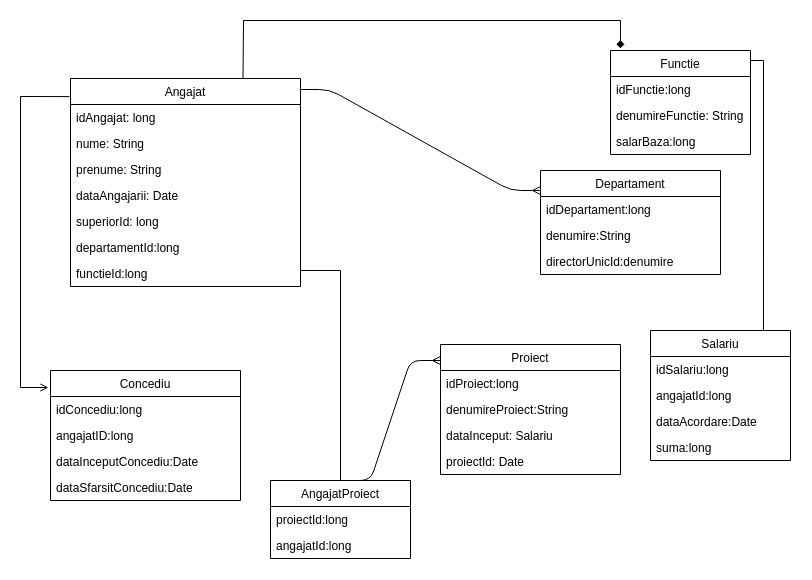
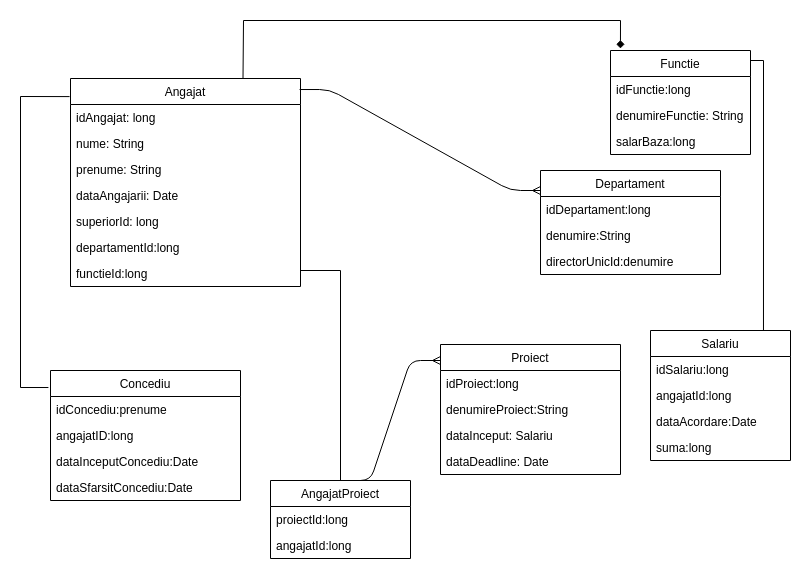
  <mxCell id="0" />
  <mxCell id="1" parent="0" />
  <mxCell id="2" value="Angajat" style="swimlane;fontStyle=0;childLayout=stackLayout;horizontal=1;startSize=26;fillColor=none;horizontalStack=0;resizeParent=1;resizeParentMax=0;resizeLast=0;collapsible=1;marginBottom=0;" parent="1" vertex="1"><mxGeometry x="70" y="78" width="230" height="208" as="geometry" /></mxCell>
  <mxCell id="3" value="idAngajat: long" style="text;strokeColor=none;fillColor=none;align=left;verticalAlign=top;spacingLeft=4;spacingRight=4;overflow=hidden;rotatable=0;points=[[0,0.5],[1,0.5]];portConstraint=eastwest;" parent="2" vertex="1"><mxGeometry y="26" width="230" height="26" as="geometry" /></mxCell>
  <mxCell id="4" value="nume: String" style="text;strokeColor=none;fillColor=none;align=left;verticalAlign=top;spacingLeft=4;spacingRight=4;overflow=hidden;rotatable=0;points=[[0,0.5],[1,0.5]];portConstraint=eastwest;" parent="2" vertex="1"><mxGeometry y="52" width="230" height="26" as="geometry" /></mxCell>
  <mxCell id="5" value="prenume: String" style="text;strokeColor=none;fillColor=none;align=left;verticalAlign=top;spacingLeft=4;spacingRight=4;overflow=hidden;rotatable=0;points=[[0,0.5],[1,0.5]];portConstraint=eastwest;" parent="2" vertex="1"><mxGeometry y="78" width="230" height="26" as="geometry" /></mxCell>
  <mxCell id="6" value="dataAngajarii: Date" style="text;strokeColor=none;fillColor=none;align=left;verticalAlign=top;spacingLeft=4;spacingRight=4;overflow=hidden;rotatable=0;points=[[0,0.5],[1,0.5]];portConstraint=eastwest;" parent="2" vertex="1"><mxGeometry y="104" width="230" height="26" as="geometry" /></mxCell>
  <mxCell id="7" value="superiorId: long" style="text;strokeColor=none;fillColor=none;align=left;verticalAlign=top;spacingLeft=4;spacingRight=4;overflow=hidden;rotatable=0;points=[[0,0.5],[1,0.5]];portConstraint=eastwest;" parent="2" vertex="1"><mxGeometry y="130" width="230" height="26" as="geometry" /></mxCell>
  <mxCell id="8" value="departamentId:long" style="text;strokeColor=none;fillColor=none;align=left;verticalAlign=top;spacingLeft=4;spacingRight=4;overflow=hidden;rotatable=0;points=[[0,0.5],[1,0.5]];portConstraint=eastwest;" parent="2" vertex="1"><mxGeometry y="156" width="230" height="26" as="geometry" /></mxCell>
  <mxCell id="9" value="functieId:long" style="text;strokeColor=none;fillColor=none;align=left;verticalAlign=top;spacingLeft=4;spacingRight=4;overflow=hidden;rotatable=0;points=[[0,0.5],[1,0.5]];portConstraint=eastwest;" parent="2" vertex="1"><mxGeometry y="182" width="230" height="26" as="geometry" /></mxCell>
  <mxCell id="10" value="Functie" style="swimlane;fontStyle=0;childLayout=stackLayout;horizontal=1;startSize=26;fillColor=none;horizontalStack=0;resizeParent=1;resizeParentMax=0;resizeLast=0;collapsible=1;marginBottom=0;" parent="1" vertex="1"><mxGeometry x="610" y="50" width="140" height="104" as="geometry" /></mxCell>
  <mxCell id="11" value="idFunctie:long" style="text;strokeColor=none;fillColor=none;align=left;verticalAlign=top;spacingLeft=4;spacingRight=4;overflow=hidden;rotatable=0;points=[[0,0.5],[1,0.5]];portConstraint=eastwest;" parent="10" vertex="1"><mxGeometry y="26" width="140" height="26" as="geometry" /></mxCell>
  <mxCell id="12" value="denumireFunctie: String" style="text;strokeColor=none;fillColor=none;align=left;verticalAlign=top;spacingLeft=4;spacingRight=4;overflow=hidden;rotatable=0;points=[[0,0.5],[1,0.5]];portConstraint=eastwest;" parent="10" vertex="1"><mxGeometry y="52" width="140" height="26" as="geometry" /></mxCell>
  <mxCell id="13" value="salarBaza:long" style="text;strokeColor=none;fillColor=none;align=left;verticalAlign=top;spacingLeft=4;spacingRight=4;overflow=hidden;rotatable=0;points=[[0,0.5],[1,0.5]];portConstraint=eastwest;" parent="10" vertex="1"><mxGeometry y="78" width="140" height="26" as="geometry" /></mxCell>
  <mxCell id="14" value="Proiect" style="swimlane;fontStyle=0;childLayout=stackLayout;horizontal=1;startSize=26;fillColor=none;horizontalStack=0;resizeParent=1;resizeParentMax=0;resizeLast=0;collapsible=1;marginBottom=0;" parent="1" vertex="1"><mxGeometry x="440" y="344" width="180" height="130" as="geometry" /></mxCell>
  <mxCell id="15" value="idProiect:long" style="text;strokeColor=none;fillColor=none;align=left;verticalAlign=top;spacingLeft=4;spacingRight=4;overflow=hidden;rotatable=0;points=[[0,0.5],[1,0.5]];portConstraint=eastwest;" parent="14" vertex="1"><mxGeometry y="26" width="180" height="26" as="geometry" /></mxCell>
  <mxCell id="16" value="denumireProiect:String" style="text;strokeColor=none;fillColor=none;align=left;verticalAlign=top;spacingLeft=4;spacingRight=4;overflow=hidden;rotatable=0;points=[[0,0.5],[1,0.5]];portConstraint=eastwest;" parent="14" vertex="1"><mxGeometry y="52" width="180" height="26" as="geometry" /></mxCell>
  <mxCell id="17" value="dataInceput: Salariu" style="text;strokeColor=none;fillColor=none;align=left;verticalAlign=top;spacingLeft=4;spacingRight=4;overflow=hidden;rotatable=0;points=[[0,0.5],[1,0.5]];portConstraint=eastwest;" parent="14" vertex="1"><mxGeometry y="78" width="180" height="26" as="geometry" /></mxCell>
- <mxCell id="18" value="proiectId: Date" style="text;strokeColor=none;fillColor=none;align=left;verticalAlign=top;spacingLeft=4;spacingRight=4;overflow=hidden;rotatable=0;points=[[0,0.5],[1,0.5]];portConstraint=eastwest;" parent="14" vertex="1"><mxGeometry y="104" width="180" height="26" as="geometry" /></mxCell>
+ <mxCell id="18" value="dataDeadline: Date" style="text;strokeColor=none;fillColor=none;align=left;verticalAlign=top;spacingLeft=4;spacingRight=4;overflow=hidden;rotatable=0;points=[[0,0.5],[1,0.5]];portConstraint=eastwest;" parent="14" vertex="1"><mxGeometry y="104" width="180" height="26" as="geometry" /></mxCell>
  <mxCell id="19" value="Concediu" style="swimlane;fontStyle=0;childLayout=stackLayout;horizontal=1;startSize=26;fillColor=none;horizontalStack=0;resizeParent=1;resizeParentMax=0;resizeLast=0;collapsible=1;marginBottom=0;" parent="1" vertex="1"><mxGeometry x="50" y="370" width="190" height="130" as="geometry" /></mxCell>
- <mxCell id="20" value="idConcediu:long" style="text;strokeColor=none;fillColor=none;align=left;verticalAlign=top;spacingLeft=4;spacingRight=4;overflow=hidden;rotatable=0;points=[[0,0.5],[1,0.5]];portConstraint=eastwest;" parent="19" vertex="1"><mxGeometry y="26" width="190" height="26" as="geometry" /></mxCell>
+ <mxCell id="20" value="idConcediu:prenume" style="text;strokeColor=none;fillColor=none;align=left;verticalAlign=top;spacingLeft=4;spacingRight=4;overflow=hidden;rotatable=0;points=[[0,0.5],[1,0.5]];portConstraint=eastwest;" parent="19" vertex="1"><mxGeometry y="26" width="190" height="26" as="geometry" /></mxCell>
  <mxCell id="21" value="angajatID:long" style="text;strokeColor=none;fillColor=none;align=left;verticalAlign=top;spacingLeft=4;spacingRight=4;overflow=hidden;rotatable=0;points=[[0,0.5],[1,0.5]];portConstraint=eastwest;" parent="19" vertex="1"><mxGeometry y="52" width="190" height="26" as="geometry" /></mxCell>
  <mxCell id="22" value="dataInceputConcediu:Date" style="text;strokeColor=none;fillColor=none;align=left;verticalAlign=top;spacingLeft=4;spacingRight=4;overflow=hidden;rotatable=0;points=[[0,0.5],[1,0.5]];portConstraint=eastwest;" parent="19" vertex="1"><mxGeometry y="78" width="190" height="26" as="geometry" /></mxCell>
  <mxCell id="23" value="dataSfarsitConcediu:Date" style="text;strokeColor=none;fillColor=none;align=left;verticalAlign=top;spacingLeft=4;spacingRight=4;overflow=hidden;rotatable=0;points=[[0,0.5],[1,0.5]];portConstraint=eastwest;" parent="19" vertex="1"><mxGeometry y="104" width="190" height="26" as="geometry" /></mxCell>
  <mxCell id="24" value="Departament" style="swimlane;fontStyle=0;childLayout=stackLayout;horizontal=1;startSize=26;fillColor=none;horizontalStack=0;resizeParent=1;resizeParentMax=0;resizeLast=0;collapsible=1;marginBottom=0;" parent="1" vertex="1"><mxGeometry x="540" y="170" width="180" height="104" as="geometry" /></mxCell>
  <mxCell id="25" value="idDepartament:long" style="text;strokeColor=none;fillColor=none;align=left;verticalAlign=top;spacingLeft=4;spacingRight=4;overflow=hidden;rotatable=0;points=[[0,0.5],[1,0.5]];portConstraint=eastwest;" parent="24" vertex="1"><mxGeometry y="26" width="180" height="26" as="geometry" /></mxCell>
  <mxCell id="26" value="denumire:String" style="text;strokeColor=none;fillColor=none;align=left;verticalAlign=top;spacingLeft=4;spacingRight=4;overflow=hidden;rotatable=0;points=[[0,0.5],[1,0.5]];portConstraint=eastwest;" parent="24" vertex="1"><mxGeometry y="52" width="180" height="26" as="geometry" /></mxCell>
  <mxCell id="27" value="directorUnicId:denumire" style="text;strokeColor=none;fillColor=none;align=left;verticalAlign=top;spacingLeft=4;spacingRight=4;overflow=hidden;rotatable=0;points=[[0,0.5],[1,0.5]];portConstraint=eastwest;" parent="24" vertex="1"><mxGeometry y="78" width="180" height="26" as="geometry" /></mxCell>
  <mxCell id="28" value="Salariu" style="swimlane;fontStyle=0;childLayout=stackLayout;horizontal=1;startSize=26;fillColor=none;horizontalStack=0;resizeParent=1;resizeParentMax=0;resizeLast=0;collapsible=1;marginBottom=0;" parent="1" vertex="1"><mxGeometry x="650" y="330" width="140" height="130" as="geometry" /></mxCell>
  <mxCell id="29" value="idSalariu:long" style="text;strokeColor=none;fillColor=none;align=left;verticalAlign=top;spacingLeft=4;spacingRight=4;overflow=hidden;rotatable=0;points=[[0,0.5],[1,0.5]];portConstraint=eastwest;" parent="28" vertex="1"><mxGeometry y="26" width="140" height="26" as="geometry" /></mxCell>
  <mxCell id="30" value="angajatId:long" style="text;strokeColor=none;fillColor=none;align=left;verticalAlign=top;spacingLeft=4;spacingRight=4;overflow=hidden;rotatable=0;points=[[0,0.5],[1,0.5]];portConstraint=eastwest;" parent="28" vertex="1"><mxGeometry y="52" width="140" height="26" as="geometry" /></mxCell>
  <mxCell id="31" value="dataAcordare:Date" style="text;strokeColor=none;fillColor=none;align=left;verticalAlign=top;spacingLeft=4;spacingRight=4;overflow=hidden;rotatable=0;points=[[0,0.5],[1,0.5]];portConstraint=eastwest;" parent="28" vertex="1"><mxGeometry y="78" width="140" height="26" as="geometry" /></mxCell>
  <mxCell id="32" value="suma:long" style="text;strokeColor=none;fillColor=none;align=left;verticalAlign=top;spacingLeft=4;spacingRight=4;overflow=hidden;rotatable=0;points=[[0,0.5],[1,0.5]];portConstraint=eastwest;" parent="28" vertex="1"><mxGeometry y="104" width="140" height="26" as="geometry" /></mxCell>
  <mxCell id="33" value="AngajatProiect" style="swimlane;fontStyle=0;childLayout=stackLayout;horizontal=1;startSize=26;fillColor=none;horizontalStack=0;resizeParent=1;resizeParentMax=0;resizeLast=0;collapsible=1;marginBottom=0;" parent="1" vertex="1"><mxGeometry x="270" y="480" width="140" height="78" as="geometry" /></mxCell>
  <mxCell id="34" value="proiectId:long" style="text;strokeColor=none;fillColor=none;align=left;verticalAlign=top;spacingLeft=4;spacingRight=4;overflow=hidden;rotatable=0;points=[[0,0.5],[1,0.5]];portConstraint=eastwest;" parent="33" vertex="1"><mxGeometry y="26" width="140" height="26" as="geometry" /></mxCell>
  <mxCell id="35" value="angajatId:long" style="text;strokeColor=none;fillColor=none;align=left;verticalAlign=top;spacingLeft=4;spacingRight=4;overflow=hidden;rotatable=0;points=[[0,0.5],[1,0.5]];portConstraint=eastwest;" parent="33" vertex="1"><mxGeometry y="52" width="140" height="26" as="geometry" /></mxCell>
  <mxCell id="36" value="" style="endArrow=diamond;html=1;rounded=0;exitX=0.75;exitY=0;exitDx=0;exitDy=0;entryX=0.071;entryY=-0.019;entryDx=0;entryDy=0;entryPerimeter=0;" edge="1" parent="1" source="2" target="10"><mxGeometry relative="1" as="geometry"><mxPoint x="260" y="-10" as="sourcePoint" /><mxPoint x="510" y="20" as="targetPoint" /><Array as="points"><mxPoint x="243" y="20" /><mxPoint x="620" y="20" /></Array></mxGeometry></mxCell>
  <mxCell id="37" value="" style="endArrow=none;html=1;rounded=0;entryX=0.807;entryY=0;entryDx=0;entryDy=0;entryPerimeter=0;" edge="1" parent="1" target="28"><mxGeometry relative="1" as="geometry"><mxPoint x="750" y="60" as="sourcePoint" /><mxPoint x="910" y="60" as="targetPoint" /><Array as="points"><mxPoint x="763" y="60" /></Array></mxGeometry></mxCell>
  <mxCell id="38" value="" style="edgeStyle=entityRelationEdgeStyle;fontSize=12;html=1;endArrow=ERmany;exitX=0.996;exitY=0.053;exitDx=0;exitDy=0;exitPerimeter=0;" edge="1" parent="1" source="2"><mxGeometry width="100" height="100" relative="1" as="geometry"><mxPoint x="450" y="290" as="sourcePoint" /><mxPoint x="540" y="190" as="targetPoint" /></mxGeometry></mxCell>
  <mxCell id="39" value="" style="edgeStyle=entityRelationEdgeStyle;fontSize=12;html=1;endArrow=ERmany;exitX=0.5;exitY=0;exitDx=0;exitDy=0;" edge="1" parent="1" source="33"><mxGeometry width="100" height="100" relative="1" as="geometry"><mxPoint x="390" y="390" as="sourcePoint" /><mxPoint x="440" y="360" as="targetPoint" /></mxGeometry></mxCell>
- <mxCell id="40" value="" style="endArrow=open;html=1;rounded=0;exitX=-0.004;exitY=0.087;exitDx=0;exitDy=0;exitPerimeter=0;entryX=-0.011;entryY=0.131;entryDx=0;entryDy=0;entryPerimeter=0;" edge="1" parent="1" source="2" target="19"><mxGeometry relative="1" as="geometry"><mxPoint x="360" y="240" as="sourcePoint" /><mxPoint x="520" y="240" as="targetPoint" /><Array as="points"><mxPoint x="20" y="96" /><mxPoint x="20" y="387" /></Array></mxGeometry></mxCell>
+ <mxCell id="40" value="" style="endArrow=none;html=1;rounded=0;exitX=-0.004;exitY=0.087;exitDx=0;exitDy=0;exitPerimeter=0;entryX=-0.011;entryY=0.131;entryDx=0;entryDy=0;entryPerimeter=0;" edge="1" parent="1" source="2" target="19"><mxGeometry relative="1" as="geometry"><mxPoint x="360" y="240" as="sourcePoint" /><mxPoint x="520" y="240" as="targetPoint" /><Array as="points"><mxPoint x="20" y="96" /><mxPoint x="20" y="387" /></Array></mxGeometry></mxCell>
  <mxCell id="41" value="" style="endArrow=none;html=1;rounded=0;entryX=0.5;entryY=0;entryDx=0;entryDy=0;" edge="1" parent="1" target="33"><mxGeometry relative="1" as="geometry"><mxPoint x="300" y="270" as="sourcePoint" /><mxPoint x="360" y="340" as="targetPoint" /><Array as="points"><mxPoint x="340" y="270" /></Array></mxGeometry></mxCell>
